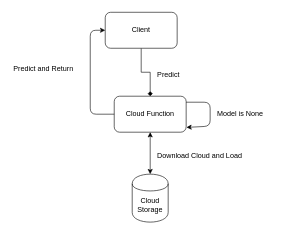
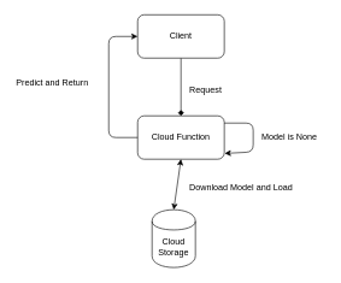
  <mxCell id="0" />
  <mxCell id="1" parent="0" />
  <mxCell id="2" style="edgeStyle=orthogonalEdgeStyle;rounded=0;orthogonalLoop=1;jettySize=auto;html=1;entryX=0.5;entryY=0;entryDx=0;entryDy=0;endArrow=diamond;" edge="1" parent="1" source="3" target="4"><mxGeometry relative="1" as="geometry" /></mxCell>
- <mxCell id="3" value="Client" style="rounded=1;whiteSpace=wrap;html=1;" vertex="1" parent="1"><mxGeometry x="175" y="20" width="120" height="60" as="geometry" /></mxCell>
+ <mxCell id="3" value="Client" style="rounded=1;whiteSpace=wrap;html=1;" vertex="1" parent="1"><mxGeometry x="190" y="20" width="120" height="60" as="geometry" /></mxCell>
  <mxCell id="4" value="Cloud Function" style="rounded=1;whiteSpace=wrap;html=1;" vertex="1" parent="1"><mxGeometry x="190" y="160" width="120" height="60" as="geometry" /></mxCell>
- <mxCell id="5" value="Predict&lt;br&gt;" style="text;html=1;resizable=0;points=[];autosize=1;align=left;verticalAlign=top;spacingTop=-4;" vertex="1" parent="1"><mxGeometry x="260" y="115" width="60" height="10" as="geometry" /></mxCell>
+ <mxCell id="5" value="Request&lt;br&gt;" style="text;html=1;resizable=0;points=[];autosize=1;align=left;verticalAlign=top;spacingTop=-4;" vertex="1" parent="1"><mxGeometry x="260" y="115" width="60" height="10" as="geometry" /></mxCell>
  <mxCell id="6" value="" style="endArrow=classic;html=1;entryX=1.004;entryY=0.867;entryDx=0;entryDy=0;entryPerimeter=0;" edge="1" parent="1" target="4"><mxGeometry width="50" height="50" relative="1" as="geometry"><mxPoint x="310" y="170" as="sourcePoint" /><mxPoint x="350" y="270" as="targetPoint" /><Array as="points"><mxPoint x="350" y="170" /><mxPoint x="350" y="210" /></Array></mxGeometry></mxCell>
  <mxCell id="7" value="Model is None" style="text;html=1;resizable=0;points=[];autosize=1;align=left;verticalAlign=top;spacingTop=-4;" vertex="1" parent="1"><mxGeometry x="360" y="180" width="90" height="10" as="geometry" /></mxCell>
- <mxCell id="8" value="Cloud&lt;br&gt;Storage" style="shape=cylinder;whiteSpace=wrap;html=1;boundedLbl=1;backgroundOutline=1;" vertex="1" parent="1"><mxGeometry x="220" y="290" width="60" height="80" as="geometry" /></mxCell>
+ <mxCell id="8" value="Cloud&lt;br&gt;Storage" style="shape=cylinder;whiteSpace=wrap;html=1;boundedLbl=1;backgroundOutline=1;" vertex="1" parent="1"><mxGeometry x="210" y="290" width="60" height="80" as="geometry" /></mxCell>
  <mxCell id="9" value="" style="endArrow=classic;startArrow=classic;html=1;exitX=0.5;exitY=0;exitDx=0;exitDy=0;" edge="1" parent="1" source="8"><mxGeometry width="50" height="50" relative="1" as="geometry"><mxPoint x="200" y="270" as="sourcePoint" /><mxPoint x="250" y="220" as="targetPoint" /></mxGeometry></mxCell>
- <mxCell id="10" value="Download Cloud and Load" style="text;html=1;resizable=0;points=[];autosize=1;align=left;verticalAlign=top;spacingTop=-4;" vertex="1" parent="1"><mxGeometry x="260" y="250" width="160" height="10" as="geometry" /></mxCell>
+ <mxCell id="10" value="Download Model and Load" style="text;html=1;resizable=0;points=[];autosize=1;align=left;verticalAlign=top;spacingTop=-4;" vertex="1" parent="1"><mxGeometry x="260" y="250" width="160" height="10" as="geometry" /></mxCell>
  <mxCell id="11" value="" style="endArrow=classic;html=1;entryX=0;entryY=0.5;entryDx=0;entryDy=0;" edge="1" parent="1" target="3"><mxGeometry width="50" height="50" relative="1" as="geometry"><mxPoint x="190" y="190" as="sourcePoint" /><mxPoint x="150" y="-10" as="targetPoint" /><Array as="points"><mxPoint x="150" y="190" /><mxPoint x="150" y="50" /></Array></mxGeometry></mxCell>
  <mxCell id="12" value="Predict and Return" style="text;html=1;resizable=0;points=[];autosize=1;align=left;verticalAlign=top;spacingTop=-4;" vertex="1" parent="1"><mxGeometry x="20" y="105" width="120" height="10" as="geometry" /></mxCell>
